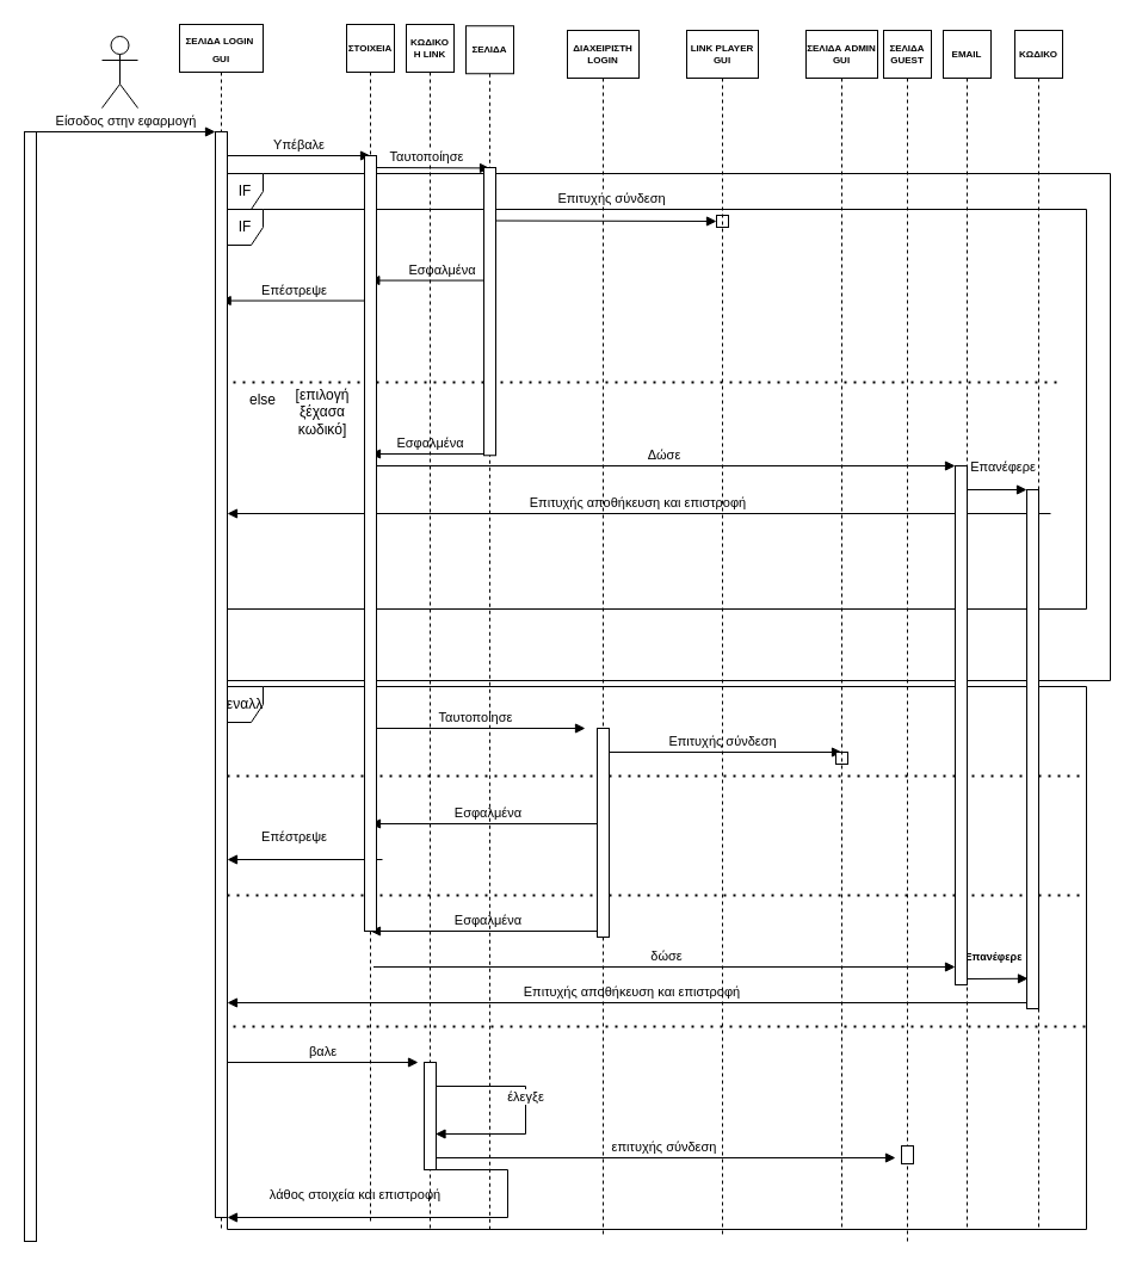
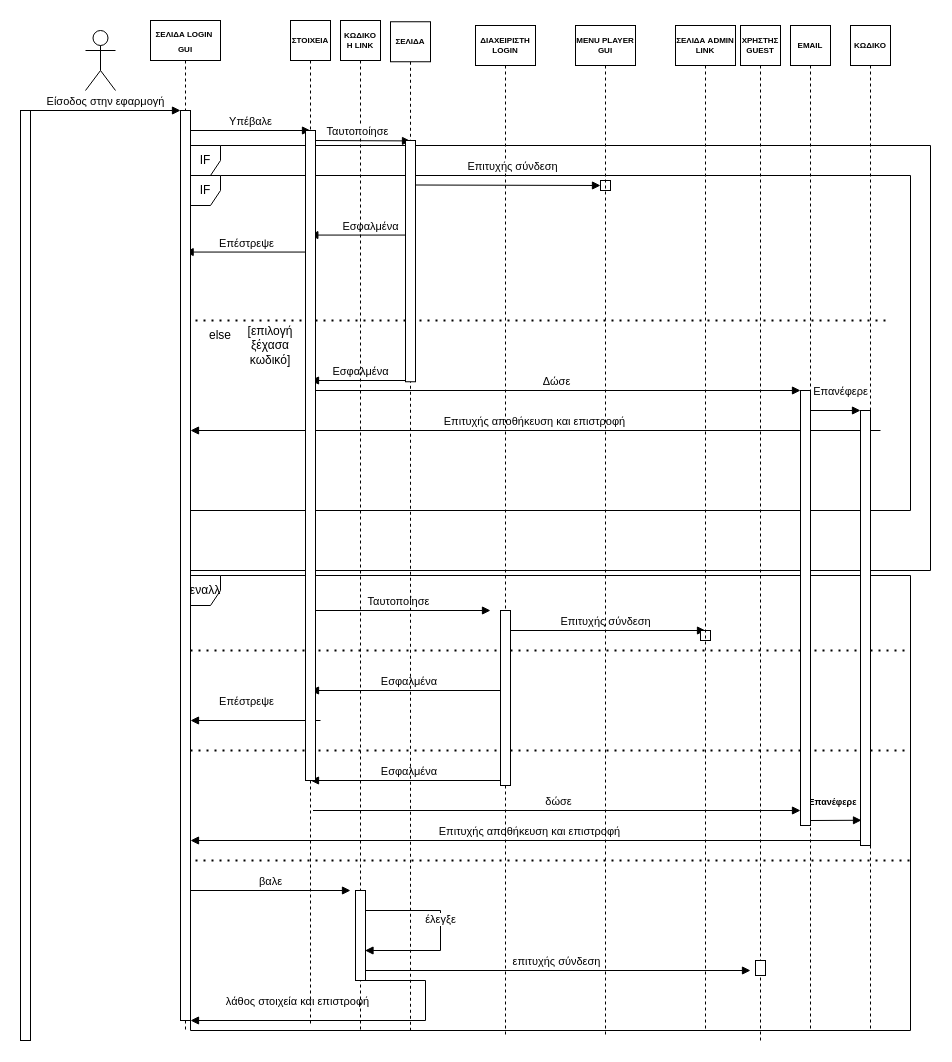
  <mxCell id="0" />
  <mxCell id="1" parent="0" />
  <mxCell id="2" value="ΧΡΗΣΤΗΣ" style="shape=umlActor;verticalLabelPosition=bottom;verticalAlign=top;html=1;" parent="1" vertex="1"><mxGeometry x="85" y="30" width="30" height="60" as="geometry" /></mxCell>
  <mxCell id="3" value="Είσοδος στην εφαρμογή" style="html=1;verticalAlign=bottom;endArrow=block;rounded=0;" parent="1" edge="1"><mxGeometry x="0.004" width="80" relative="1" as="geometry"><mxPoint x="30" y="110" as="sourcePoint" /><mxPoint x="180" y="110" as="targetPoint" /><mxPoint as="offset" /></mxGeometry></mxCell>
  <mxCell id="4" value="IF" style="shape=umlFrame;whiteSpace=wrap;html=1;width=30;height=30;" parent="1" vertex="1"><mxGeometry x="190" y="145" width="740" height="425" as="geometry" /></mxCell>
  <mxCell id="5" value="" style="html=1;points=[];perimeter=orthogonalPerimeter;" parent="1" vertex="1"><mxGeometry x="20" y="110" width="10" height="930" as="geometry" /></mxCell>
  <mxCell id="6" value="Υπέβαλε" style="html=1;verticalAlign=bottom;endArrow=block;rounded=0;" parent="1" edge="1"><mxGeometry x="0.004" width="80" relative="1" as="geometry"><mxPoint x="190" y="130" as="sourcePoint" /><mxPoint x="310" y="130" as="targetPoint" /><mxPoint as="offset" /></mxGeometry></mxCell>
  <mxCell id="7" value="Εσφαλμένα" style="html=1;verticalAlign=bottom;endArrow=block;rounded=0;" parent="1" edge="1"><mxGeometry x="-0.203" width="80" relative="1" as="geometry"><mxPoint x="410" y="234.57" as="sourcePoint" /><mxPoint x="309.324" y="234.57" as="targetPoint" /><mxPoint as="offset" /></mxGeometry></mxCell>
  <mxCell id="8" value="Επέστρεψε" style="html=1;verticalAlign=bottom;endArrow=block;rounded=0;exitX=0.164;exitY=0.187;exitDx=0;exitDy=0;exitPerimeter=0;" parent="1" source="32" edge="1"><mxGeometry x="0.004" width="80" relative="1" as="geometry"><mxPoint x="310.37" y="250" as="sourcePoint" /><mxPoint x="184.667" y="251.55" as="targetPoint" /><mxPoint as="offset" /></mxGeometry></mxCell>
  <mxCell id="9" value="else" style="text;html=1;strokeColor=none;fillColor=none;align=center;verticalAlign=middle;whiteSpace=wrap;rounded=0;" parent="1" vertex="1"><mxGeometry x="190" y="320" width="60" height="30" as="geometry" /></mxCell>
  <mxCell id="10" value="[επιλογή ξέχασα κωδικό]" style="text;html=1;strokeColor=none;fillColor=none;align=center;verticalAlign=middle;whiteSpace=wrap;rounded=0;" parent="1" vertex="1"><mxGeometry x="240" y="330" width="60" height="30" as="geometry" /></mxCell>
  <mxCell id="11" value="IF" style="shape=umlFrame;whiteSpace=wrap;html=1;width=30;height=30;" parent="1" vertex="1"><mxGeometry x="190" y="175" width="720" height="335" as="geometry" /></mxCell>
  <mxCell id="12" value="" style="endArrow=none;dashed=1;html=1;dashPattern=1 3;strokeWidth=2;rounded=0;" parent="1" edge="1"><mxGeometry width="50" height="50" relative="1" as="geometry"><mxPoint x="195" y="320" as="sourcePoint" /><mxPoint x="885" y="320" as="targetPoint" /></mxGeometry></mxCell>
  <mxCell id="13" value="Εσφαλμένα" style="html=1;verticalAlign=bottom;endArrow=block;rounded=0;" parent="1" edge="1"><mxGeometry x="0.004" width="80" relative="1" as="geometry"><mxPoint x="410" y="380" as="sourcePoint" /><mxPoint x="310" y="380" as="targetPoint" /><mxPoint as="offset" /></mxGeometry></mxCell>
  <mxCell id="14" value="Δώσε" style="html=1;verticalAlign=bottom;endArrow=block;rounded=0;" parent="1" edge="1"><mxGeometry x="0.004" width="80" relative="1" as="geometry"><mxPoint x="310" y="390" as="sourcePoint" /><mxPoint x="800" y="390" as="targetPoint" /><mxPoint as="offset" /></mxGeometry></mxCell>
  <mxCell id="15" value="Επιτυχής αποθήκευση και επιστροφή" style="html=1;verticalAlign=bottom;endArrow=block;rounded=0;" parent="1" edge="1"><mxGeometry x="0.004" width="80" relative="1" as="geometry"><mxPoint x="880" y="430" as="sourcePoint" /><mxPoint x="190" y="430" as="targetPoint" /><mxPoint as="offset" /></mxGeometry></mxCell>
  <mxCell id="16" value="εναλλ" style="shape=umlFrame;whiteSpace=wrap;html=1;width=30;height=30;" parent="1" vertex="1"><mxGeometry x="190" y="575" width="720" height="455" as="geometry" /></mxCell>
  <mxCell id="17" value="Ταυτοποίησε" style="html=1;verticalAlign=bottom;endArrow=block;rounded=0;" parent="1" edge="1"><mxGeometry x="0.004" width="80" relative="1" as="geometry"><mxPoint x="305" y="610" as="sourcePoint" /><mxPoint x="490" y="610" as="targetPoint" /><mxPoint as="offset" /></mxGeometry></mxCell>
  <mxCell id="18" value="Επιτυχής σύνδεση" style="html=1;verticalAlign=bottom;endArrow=block;rounded=0;" parent="1" edge="1"><mxGeometry x="0.004" width="80" relative="1" as="geometry"><mxPoint x="505" y="630" as="sourcePoint" /><mxPoint x="705" y="630" as="targetPoint" /><mxPoint as="offset" /></mxGeometry></mxCell>
  <mxCell id="19" value="Εσφαλμένα&amp;nbsp;" style="html=1;verticalAlign=bottom;endArrow=block;rounded=0;" parent="1" edge="1"><mxGeometry x="0.004" width="80" relative="1" as="geometry"><mxPoint x="510" y="690" as="sourcePoint" /><mxPoint x="310" y="690" as="targetPoint" /><mxPoint as="offset" /></mxGeometry></mxCell>
  <mxCell id="20" value="" style="endArrow=none;dashed=1;html=1;dashPattern=1 3;strokeWidth=2;rounded=0;" parent="1" edge="1"><mxGeometry width="50" height="50" relative="1" as="geometry"><mxPoint x="190" y="650" as="sourcePoint" /><mxPoint x="905" y="650" as="targetPoint" /></mxGeometry></mxCell>
  <mxCell id="21" value="Επέστρεψε" style="html=1;verticalAlign=bottom;endArrow=block;rounded=0;" parent="1" edge="1"><mxGeometry x="0.143" y="-10" width="80" relative="1" as="geometry"><mxPoint x="320" y="720" as="sourcePoint" /><mxPoint x="190" y="720" as="targetPoint" /><mxPoint as="offset" /></mxGeometry></mxCell>
  <mxCell id="22" value="" style="endArrow=none;dashed=1;html=1;dashPattern=1 3;strokeWidth=2;rounded=0;" parent="1" edge="1"><mxGeometry width="50" height="50" relative="1" as="geometry"><mxPoint x="190" y="750" as="sourcePoint" /><mxPoint x="905" y="750" as="targetPoint" /></mxGeometry></mxCell>
  <mxCell id="23" value="δώσε" style="html=1;verticalAlign=bottom;endArrow=block;rounded=0;" parent="1" edge="1"><mxGeometry x="0.004" width="80" relative="1" as="geometry"><mxPoint x="312.5" y="810" as="sourcePoint" /><mxPoint x="800" y="810" as="targetPoint" /><mxPoint as="offset" /></mxGeometry></mxCell>
  <mxCell id="24" value="Εσφαλμένα&amp;nbsp;" style="html=1;verticalAlign=bottom;endArrow=block;rounded=0;" parent="1" edge="1"><mxGeometry x="0.004" width="80" relative="1" as="geometry"><mxPoint x="510" y="780" as="sourcePoint" /><mxPoint x="310" y="780" as="targetPoint" /><mxPoint as="offset" /></mxGeometry></mxCell>
  <mxCell id="25" value="&lt;font style=&quot;font-size: 9px;&quot;&gt;&lt;b&gt;Επανέφερε&lt;/b&gt;&lt;/font&gt;" style="html=1;verticalAlign=bottom;endArrow=block;rounded=0;entryX=0.101;entryY=0.942;entryDx=0;entryDy=0;entryPerimeter=0;" parent="1" edge="1" target="56"><mxGeometry x="-0.131" y="10" width="80" relative="1" as="geometry"><mxPoint x="810" y="820" as="sourcePoint" /><mxPoint x="850" y="820" as="targetPoint" /><mxPoint as="offset" /></mxGeometry></mxCell>
  <mxCell id="26" value="Επιτυχής αποθήκευση και επιστροφή" style="html=1;verticalAlign=bottom;endArrow=block;rounded=0;" parent="1" edge="1"><mxGeometry x="0.004" width="80" relative="1" as="geometry"><mxPoint x="870" y="840" as="sourcePoint" /><mxPoint x="190" y="840" as="targetPoint" /><mxPoint as="offset" /></mxGeometry></mxCell>
  <mxCell id="27" value="βαλε" style="html=1;verticalAlign=bottom;endArrow=block;rounded=0;" parent="1" edge="1"><mxGeometry x="0.004" width="80" relative="1" as="geometry"><mxPoint x="190" y="890" as="sourcePoint" /><mxPoint x="350" y="890" as="targetPoint" /><mxPoint as="offset" /></mxGeometry></mxCell>
  <mxCell id="28" value="" style="endArrow=none;dashed=1;html=1;dashPattern=1 3;strokeWidth=2;rounded=0;" parent="1" edge="1"><mxGeometry width="50" height="50" relative="1" as="geometry"><mxPoint x="195" y="860" as="sourcePoint" /><mxPoint x="910" y="860" as="targetPoint" /></mxGeometry></mxCell>
  <mxCell id="29" value="έλεγξε" style="html=1;verticalAlign=bottom;endArrow=block;rounded=0;" parent="1" edge="1"><mxGeometry x="0.004" width="80" relative="1" as="geometry"><mxPoint x="360" y="910" as="sourcePoint" /><mxPoint x="364.5" y="950" as="targetPoint" /><mxPoint as="offset" /><Array as="points"><mxPoint x="440" y="910" /><mxPoint x="440" y="950" /></Array></mxGeometry></mxCell>
  <mxCell id="30" value="επιτυχής σύνδεση" style="html=1;verticalAlign=bottom;endArrow=block;rounded=0;" parent="1" edge="1"><mxGeometry x="0.004" width="80" relative="1" as="geometry"><mxPoint x="360" y="970" as="sourcePoint" /><mxPoint x="750" y="970" as="targetPoint" /><mxPoint as="offset" /></mxGeometry></mxCell>
  <mxCell id="31" value="λάθος στοιχεία και επιστροφή" style="html=1;verticalAlign=bottom;endArrow=block;rounded=0;" parent="1" edge="1" source="41"><mxGeometry x="0.375" y="-10" width="80" relative="1" as="geometry"><mxPoint x="370" y="980" as="sourcePoint" /><mxPoint x="190" y="1020" as="targetPoint" /><mxPoint as="offset" /><Array as="points"><mxPoint x="425" y="980" /><mxPoint x="425" y="1020" /></Array></mxGeometry></mxCell>
  <mxCell id="32" value="" style="html=1;points=[];perimeter=orthogonalPerimeter;" parent="1" vertex="1"><mxGeometry x="305" y="130" width="10" height="650" as="geometry" /></mxCell>
  <mxCell id="33" value="" style="html=1;points=[];perimeter=orthogonalPerimeter;" parent="1" vertex="1"><mxGeometry x="405" y="140" width="10" height="240" as="geometry" /></mxCell>
  <mxCell id="34" value="" style="html=1;points=[];perimeter=orthogonalPerimeter;" parent="1" vertex="1"><mxGeometry x="500" y="610" width="10" height="170" as="geometry" /></mxCell>
  <mxCell id="35" value="" style="html=1;points=[];perimeter=orthogonalPerimeter;" parent="1" vertex="1"><mxGeometry x="600" y="180" width="10" height="10" as="geometry" /></mxCell>
  <mxCell id="36" value="" style="html=1;points=[];perimeter=orthogonalPerimeter;" parent="1" vertex="1"><mxGeometry x="700" y="630" width="10" height="10" as="geometry" /></mxCell>
  <mxCell id="37" value="&lt;font style=&quot;font-size: 8px;&quot;&gt;&lt;b&gt;ΣΕΛΙΔΑ LOGIN&amp;nbsp;&lt;br&gt;GUI&lt;/b&gt;&lt;/font&gt;" style="shape=umlLifeline;perimeter=lifelinePerimeter;whiteSpace=wrap;html=1;container=1;collapsible=0;recursiveResize=0;outlineConnect=0;" vertex="1" parent="1"><mxGeometry x="150" y="20" width="70" height="1010" as="geometry" /></mxCell>
  <mxCell id="38" value="" style="html=1;points=[];perimeter=orthogonalPerimeter;" vertex="1" parent="37"><mxGeometry x="30" y="90" width="10" height="910" as="geometry" /></mxCell>
  <mxCell id="39" value="&lt;b&gt;ΣΤΟΙΧΕΙΑ&lt;/b&gt;" style="shape=umlLifeline;perimeter=lifelinePerimeter;whiteSpace=wrap;html=1;container=1;collapsible=0;recursiveResize=0;outlineConnect=0;fontSize=8;" vertex="1" parent="1"><mxGeometry x="290" y="20" width="40" height="1005" as="geometry" /></mxCell>
  <mxCell id="40" value="" style="html=1;points=[];perimeter=orthogonalPerimeter;fontSize=9;" vertex="1" parent="39"><mxGeometry x="15" y="110" width="10" height="650" as="geometry" /></mxCell>
  <mxCell id="41" value="&lt;b&gt;ΚΩΔΙΚΟ Η LINK&lt;/b&gt;" style="shape=umlLifeline;perimeter=lifelinePerimeter;whiteSpace=wrap;html=1;container=1;collapsible=0;recursiveResize=0;outlineConnect=0;fontSize=8;" vertex="1" parent="1"><mxGeometry x="340" y="20" width="40" height="1010" as="geometry" /></mxCell>
  <mxCell id="42" value="Ταυτοποίησε" style="html=1;verticalAlign=bottom;endArrow=block;rounded=0;entryX=0.5;entryY=0.118;entryDx=0;entryDy=0;entryPerimeter=0;" edge="1" parent="41" target="44"><mxGeometry x="-0.125" width="80" relative="1" as="geometry"><mxPoint x="-25" y="120" as="sourcePoint" /><mxPoint x="55" y="120" as="targetPoint" /><mxPoint as="offset" /></mxGeometry></mxCell>
  <mxCell id="43" value="" style="html=1;points=[];perimeter=orthogonalPerimeter;fontSize=9;" vertex="1" parent="41"><mxGeometry x="15" y="870" width="10" height="90" as="geometry" /></mxCell>
  <mxCell id="44" value="&lt;b&gt;ΣΕΛΙΔΑ&lt;/b&gt;" style="shape=umlLifeline;perimeter=lifelinePerimeter;whiteSpace=wrap;html=1;container=1;collapsible=0;recursiveResize=0;outlineConnect=0;fontSize=8;" vertex="1" parent="1"><mxGeometry x="390" y="21.25" width="40" height="1010" as="geometry" /></mxCell>
  <mxCell id="45" value="" style="html=1;points=[];perimeter=orthogonalPerimeter;fontSize=8;" vertex="1" parent="44"><mxGeometry x="15" y="118.75" width="10" height="241.25" as="geometry" /></mxCell>
  <mxCell id="46" value="&lt;b&gt;ΔΙΑΧΕΙΡΙΣΤΗ LOGIN&lt;/b&gt;" style="shape=umlLifeline;perimeter=lifelinePerimeter;whiteSpace=wrap;html=1;container=1;collapsible=0;recursiveResize=0;outlineConnect=0;fontSize=8;" vertex="1" parent="1"><mxGeometry x="475" y="25" width="60" height="1010" as="geometry" /></mxCell>
  <mxCell id="47" value="Επιτυχής σύνδεση" style="html=1;verticalAlign=bottom;endArrow=block;rounded=0;" edge="1" parent="46"><mxGeometry x="0.05" y="10" width="80" relative="1" as="geometry"><mxPoint x="-60" y="159.5" as="sourcePoint" /><mxPoint x="125" y="160" as="targetPoint" /><mxPoint as="offset" /></mxGeometry></mxCell>
  <mxCell id="48" value="" style="html=1;points=[];perimeter=orthogonalPerimeter;fontSize=8;" vertex="1" parent="46"><mxGeometry x="25" y="585" width="10" height="175" as="geometry" /></mxCell>
- <mxCell id="49" value="&lt;b&gt;LINK PLAYER GUI&lt;/b&gt;" style="shape=umlLifeline;perimeter=lifelinePerimeter;whiteSpace=wrap;html=1;container=1;collapsible=0;recursiveResize=0;outlineConnect=0;fontSize=8;" vertex="1" parent="1"><mxGeometry x="575" y="25" width="60" height="1010" as="geometry" /></mxCell>
- <mxCell id="50" value="&lt;b&gt;ΣΕΛΙΔΑ ADMIN GUI&lt;/b&gt;" style="shape=umlLifeline;perimeter=lifelinePerimeter;whiteSpace=wrap;html=1;container=1;collapsible=0;recursiveResize=0;outlineConnect=0;fontSize=8;" vertex="1" parent="1"><mxGeometry x="675" y="25" width="60" height="1005" as="geometry" /></mxCell>
- <mxCell id="51" value="&lt;b&gt;ΣΕΛΙΔΑ GUEST&lt;/b&gt;" style="shape=umlLifeline;perimeter=lifelinePerimeter;whiteSpace=wrap;html=1;container=1;collapsible=0;recursiveResize=0;outlineConnect=0;fontSize=8;" vertex="1" parent="1"><mxGeometry x="740" y="25" width="40" height="1015" as="geometry" /></mxCell>
+ <mxCell id="49" value="&lt;b&gt;MENU PLAYER GUI&lt;/b&gt;" style="shape=umlLifeline;perimeter=lifelinePerimeter;whiteSpace=wrap;html=1;container=1;collapsible=0;recursiveResize=0;outlineConnect=0;fontSize=8;" vertex="1" parent="1"><mxGeometry x="575" y="25" width="60" height="1010" as="geometry" /></mxCell>
+ <mxCell id="50" value="&lt;b&gt;ΣΕΛΙΔΑ ADMIN LINK&lt;/b&gt;" style="shape=umlLifeline;perimeter=lifelinePerimeter;whiteSpace=wrap;html=1;container=1;collapsible=0;recursiveResize=0;outlineConnect=0;fontSize=8;" vertex="1" parent="1"><mxGeometry x="675" y="25" width="60" height="1005" as="geometry" /></mxCell>
+ <mxCell id="51" value="&lt;b&gt;ΧΡΗΣΤΗΣ GUEST&lt;/b&gt;" style="shape=umlLifeline;perimeter=lifelinePerimeter;whiteSpace=wrap;html=1;container=1;collapsible=0;recursiveResize=0;outlineConnect=0;fontSize=8;" vertex="1" parent="1"><mxGeometry x="740" y="25" width="40" height="1015" as="geometry" /></mxCell>
  <mxCell id="52" value="" style="html=1;points=[];perimeter=orthogonalPerimeter;fontSize=8;" vertex="1" parent="51"><mxGeometry x="15" y="935" width="10" height="15" as="geometry" /></mxCell>
  <mxCell id="53" value="&lt;b&gt;EMAIL&lt;/b&gt;" style="shape=umlLifeline;perimeter=lifelinePerimeter;whiteSpace=wrap;html=1;container=1;collapsible=0;recursiveResize=0;outlineConnect=0;fontSize=8;" vertex="1" parent="1"><mxGeometry x="790" y="25" width="40" height="1005" as="geometry" /></mxCell>
  <mxCell id="54" value="" style="html=1;points=[];perimeter=orthogonalPerimeter;fontSize=8;" vertex="1" parent="53"><mxGeometry x="10" y="365" width="10" height="435" as="geometry" /></mxCell>
  <mxCell id="55" value="&lt;b&gt;ΚΩΔΙΚΟ&lt;/b&gt;" style="shape=umlLifeline;perimeter=lifelinePerimeter;whiteSpace=wrap;html=1;container=1;collapsible=0;recursiveResize=0;outlineConnect=0;fontSize=8;" vertex="1" parent="1"><mxGeometry x="850" y="25" width="40" height="1005" as="geometry" /></mxCell>
  <mxCell id="56" value="" style="html=1;points=[];perimeter=orthogonalPerimeter;fontSize=8;" vertex="1" parent="55"><mxGeometry x="10" y="385" width="10" height="435" as="geometry" /></mxCell>
  <mxCell id="57" value="Επανέφερε" style="html=1;verticalAlign=bottom;endArrow=block;rounded=0;" edge="1" parent="1"><mxGeometry x="0.2" y="10" width="80" relative="1" as="geometry"><mxPoint x="810" y="410" as="sourcePoint" /><mxPoint x="860" y="410" as="targetPoint" /><mxPoint as="offset" /></mxGeometry></mxCell>
